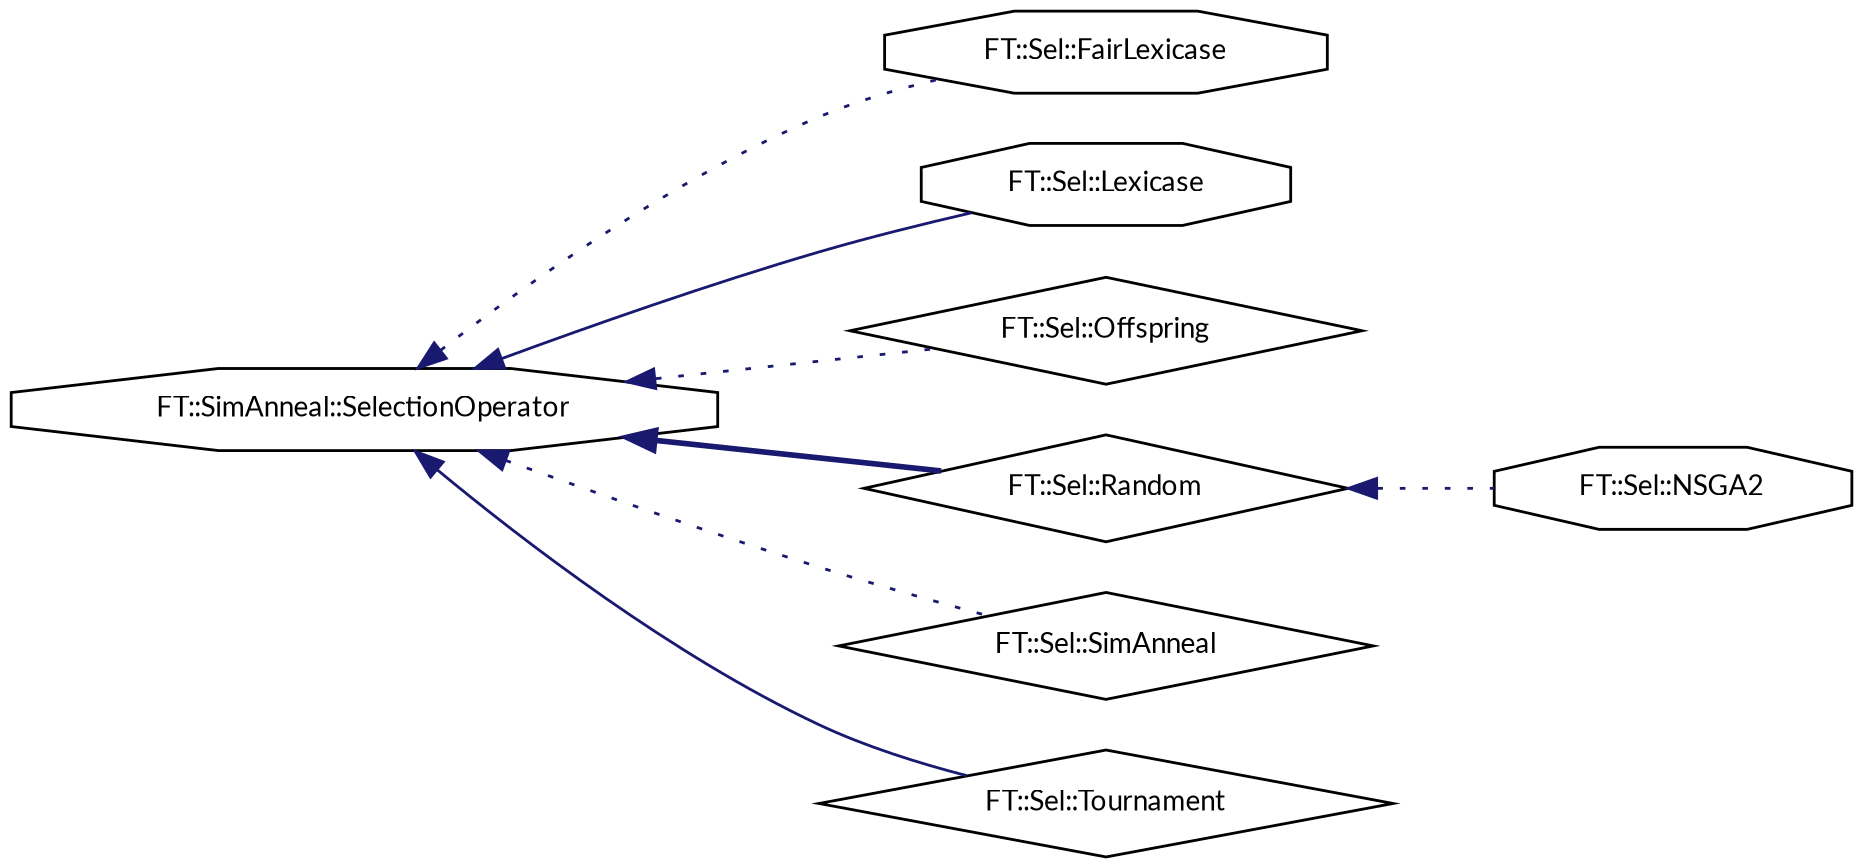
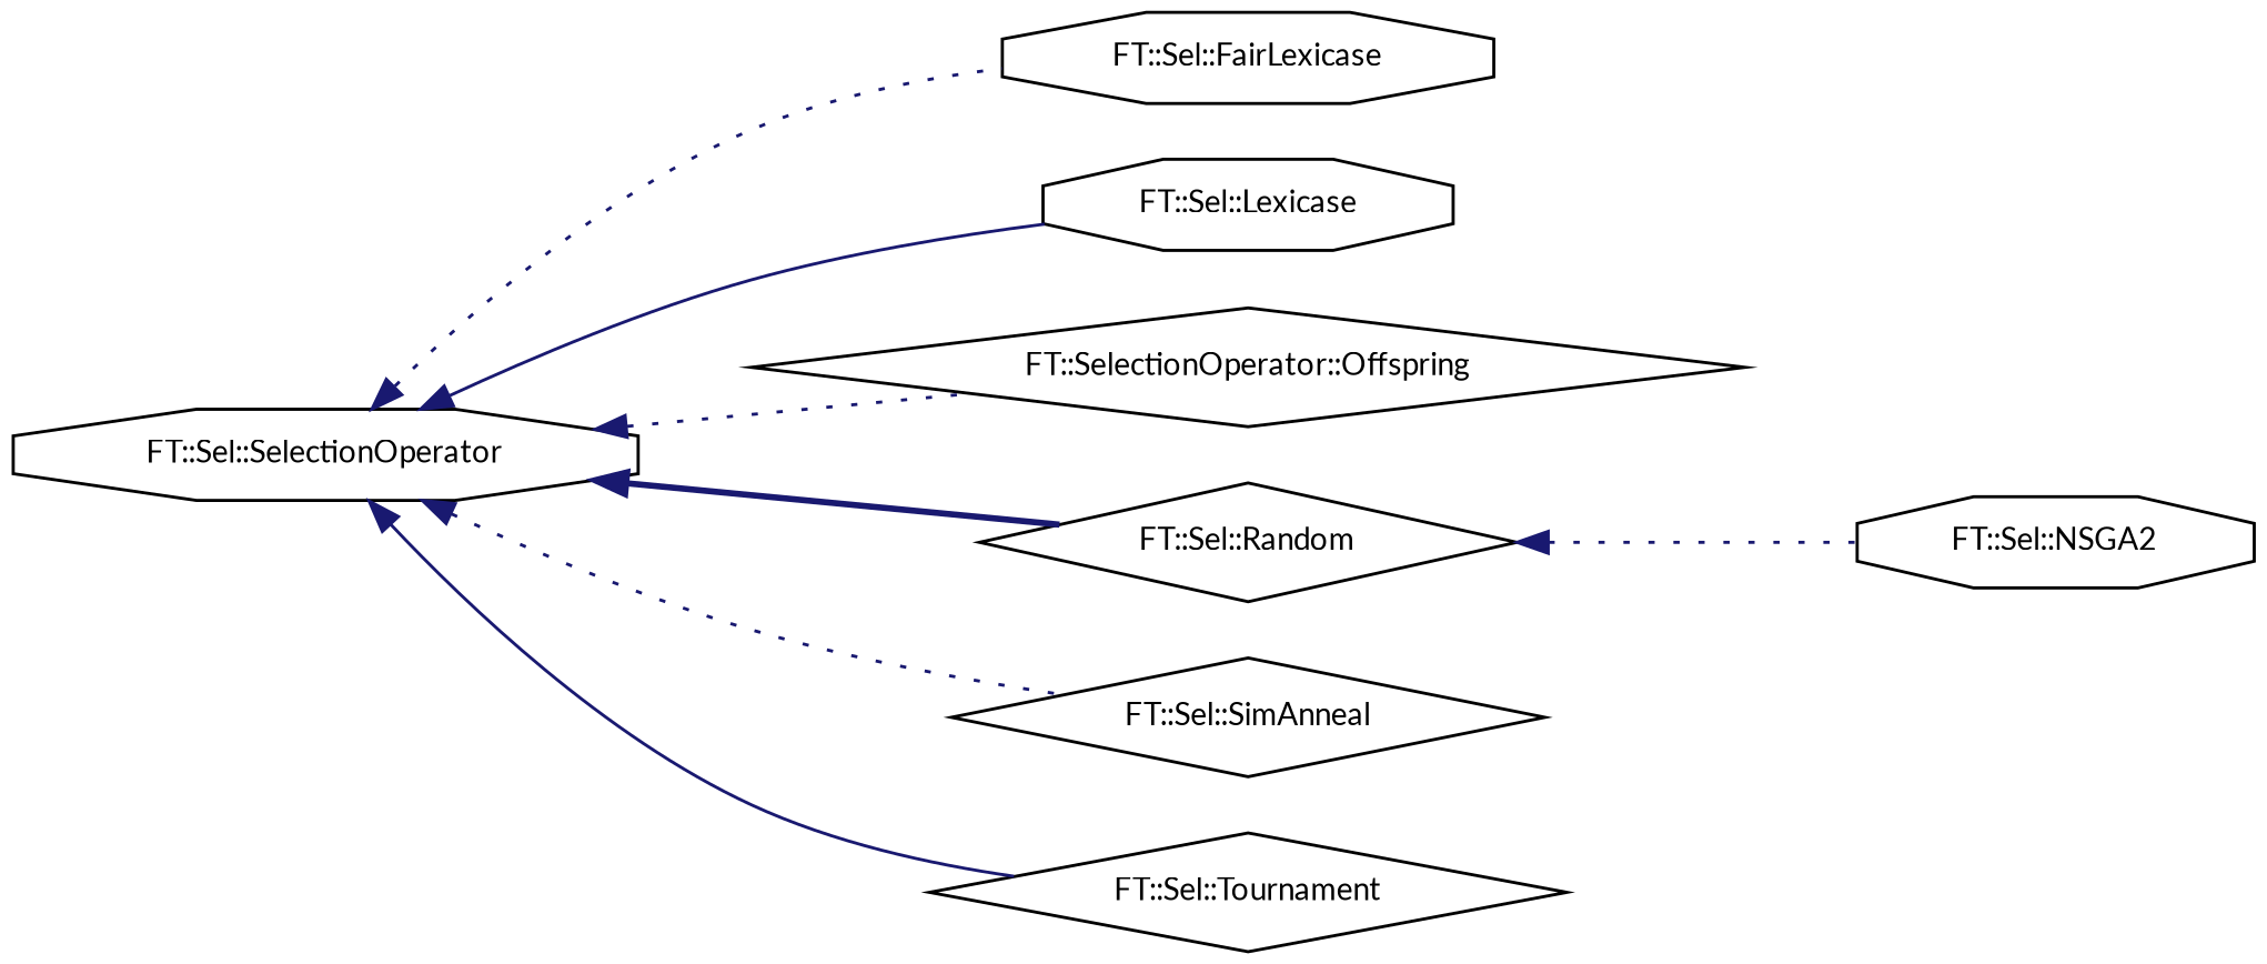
  digraph {
    fontname=Lato
    rankdir=LR
    node [color=black fillcolor=white fontname=Lato fontsize=10 shape=octagon style=filled]
    edge [color=midnightblue dir=back fontname=Lato fontsize=10 labelfontname=Helvetica labelfontsize=10 style=dotted]
-   n1 [height=0.2 label="FT::SimAnneal::SelectionOperator" width=0.4]
+   n1 [height=0.2 label="FT::Sel::SelectionOperator" width=0.4]
    n2 [height=0.2 label="FT::Sel::FairLexicase" width=0.4]
    n3 [height=0.2 label="FT::Sel::Lexicase" width=0.4]
-   n4 [height=0.2 label="FT::Sel::Offspring" shape=diamond width=0.4]
+   n4 [height=0.2 label="FT::SelectionOperator::Offspring" shape=diamond width=0.4]
    n5 [height=0.2 label="FT::Sel::Random" shape=diamond width=0.4]
    n6 [height=0.2 label="FT::Sel::SimAnneal" shape=diamond width=0.4]
    n7 [height=0.2 label="FT::Sel::Tournament" shape=diamond width=0.4]
    n8 [height=0.2 label="FT::Sel::NSGA2" width=0.4]
    n1 -> n2
    n1 -> n3 [style=solid]
    n1 -> n4
    n1 -> n5 [style=bold]
    n1 -> n6
    n1 -> n7 [style=solid]
    n5 -> n8
  }
